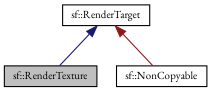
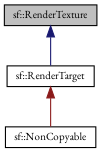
  digraph {
    fontname="EB Garamond"
    node [color=black fillcolor=white fontname="EB Garamond" fontsize=10 shape=record style=filled]
    edge [dir=back fontname="EB Garamond" fontsize=10 labelfontname=Helvetica labelfontsize=10 style=solid]
    n1 [fillcolor=grey75 fontcolor=black height=0.2 label="sf::RenderTexture" width=0.4]
    n2 [height=0.2 label="sf::RenderTarget" width=0.4]
    n3 [height=0.2 label="sf::NonCopyable" width=0.4]
-   n2 -> n1 [color=midnightblue]
+   n1 -> n2 [color=midnightblue]
    n2 -> n3 [color=firebrick4]
  }
